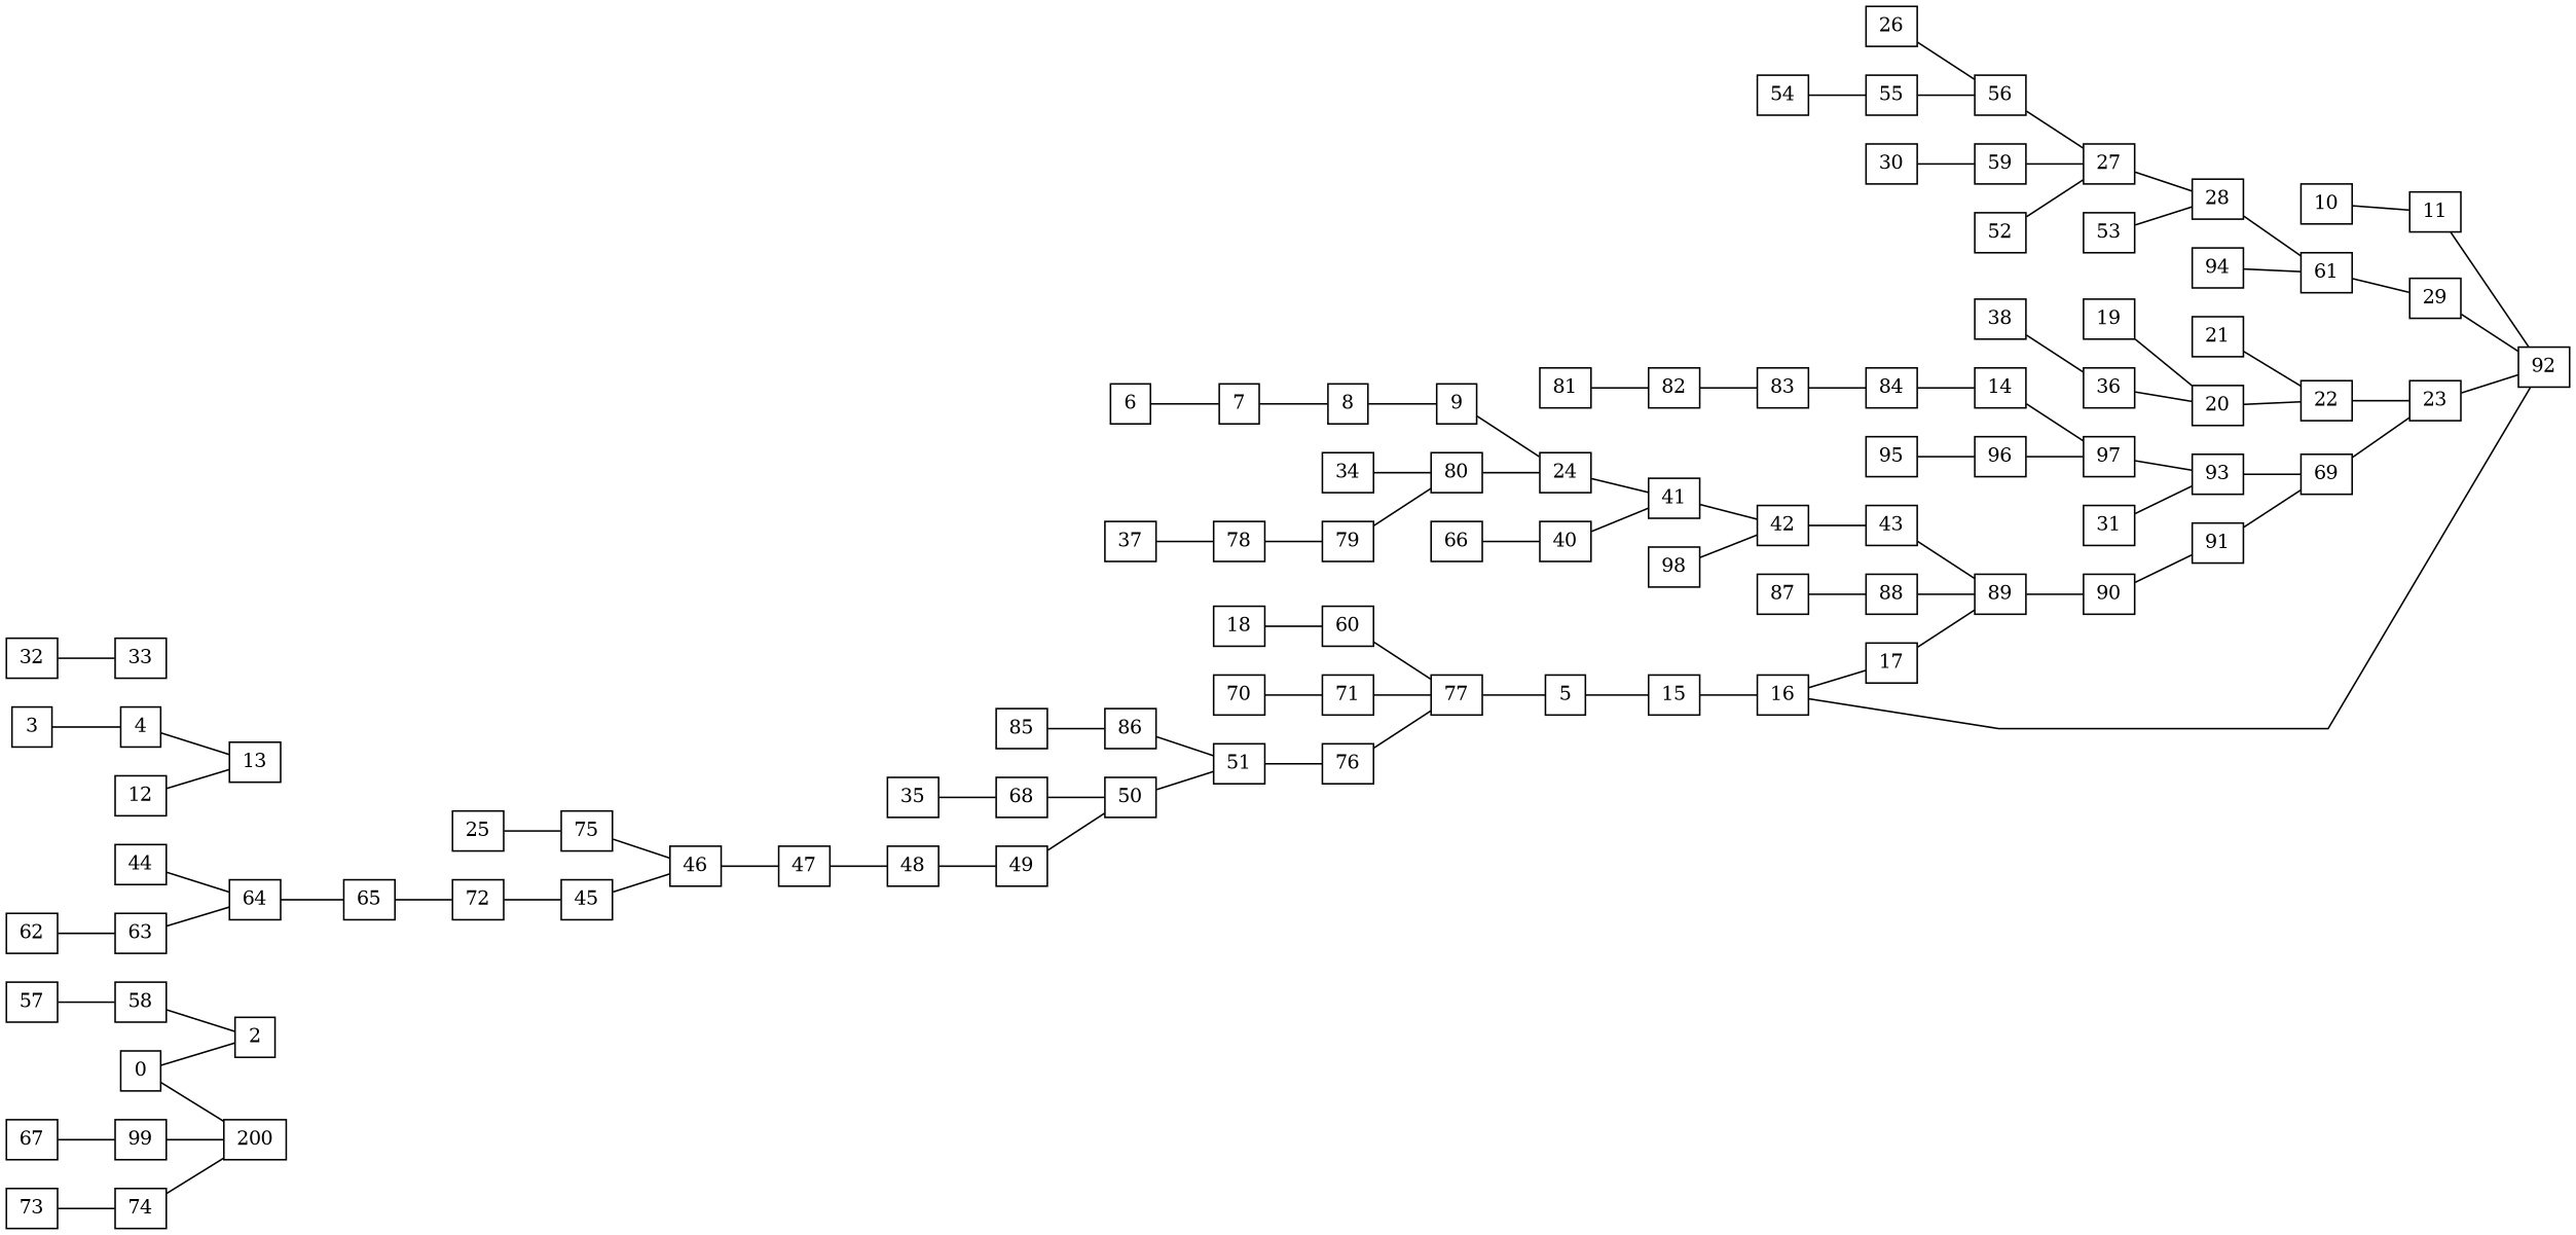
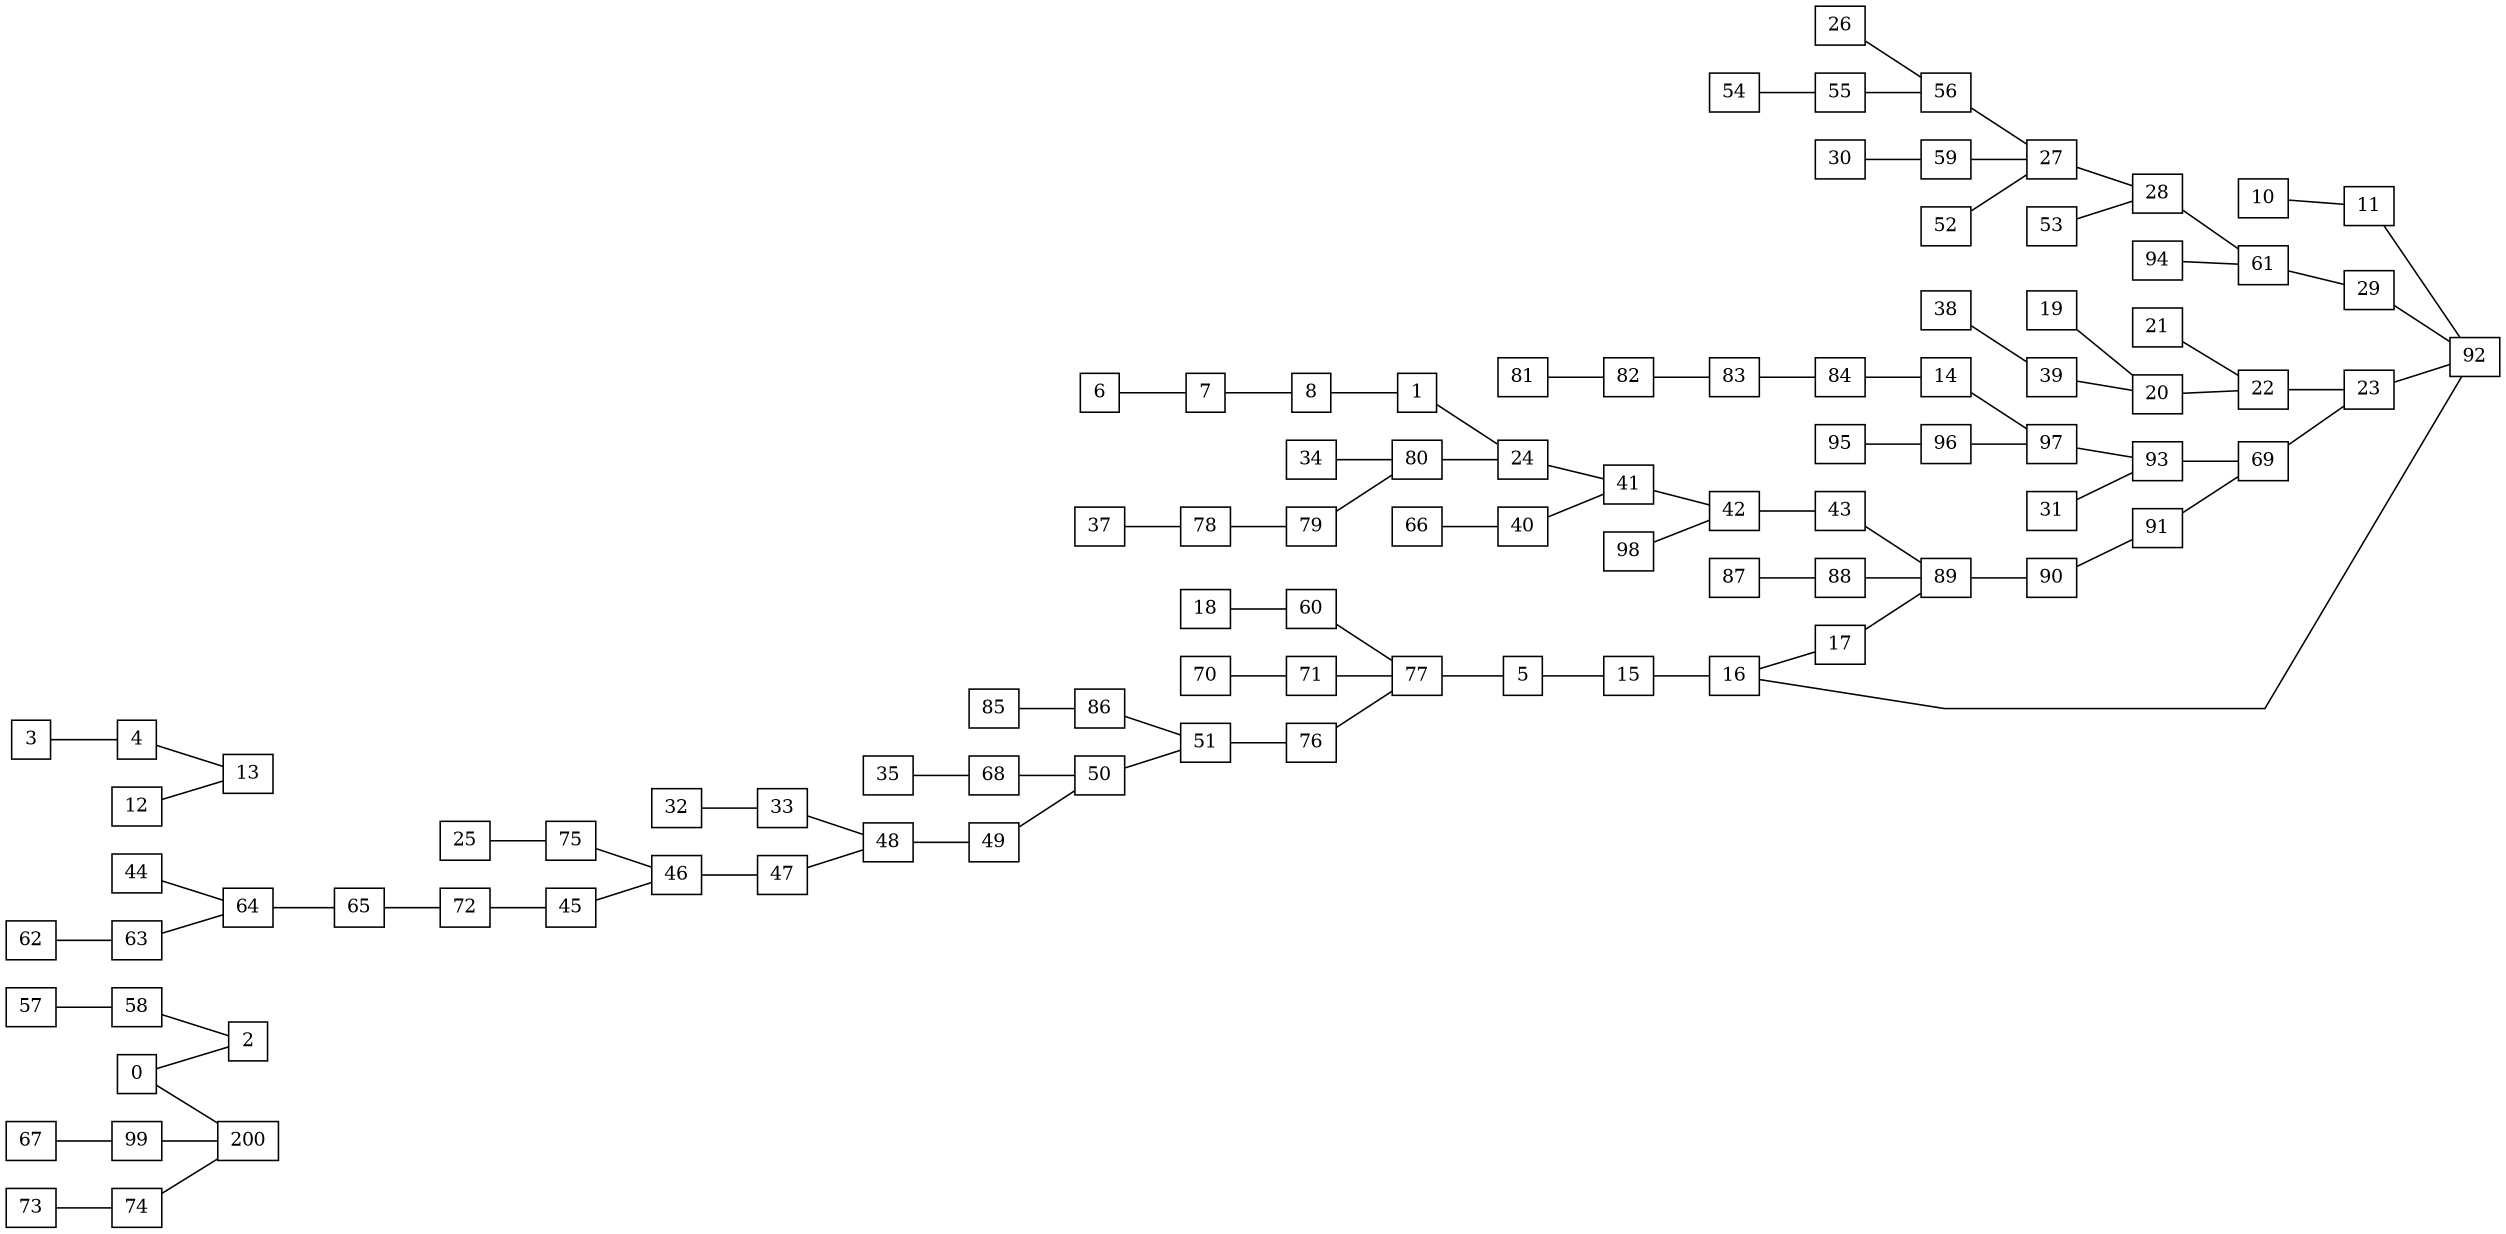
  graph {
    rankdir=LR
    splines=polyline
    node [fontsize=12 shape=box]
    n1 [height=0.35 label=0 width=0.35]
    n2 [height=0.35 label=2 width=0.35]
    n3 [height=0.35 label=200 width=0.35]
    n4 [height=0.35 label=48 width=0.35]
    n5 [height=0.35 label=49 width=0.35]
    n6 [height=0.35 label=3 width=0.35]
    n7 [height=0.35 label=4 width=0.35]
    n8 [height=0.35 label=13 width=0.35]
    n9 [height=0.35 label=5 width=0.35]
    n10 [height=0.35 label=15 width=0.35]
    n11 [height=0.35 label=16 width=0.35]
    n12 [height=0.35 label=6 width=0.35]
    n13 [height=0.35 label=7 width=0.35]
    n14 [height=0.35 label=8 width=0.35]
-   n15 [height=0.35 label=9 width=0.35]
+   n15 [height=0.35 label=1 width=0.35]
    n16 [height=0.35 label=24 width=0.35]
    n17 [height=0.35 label=41 width=0.35]
    n18 [height=0.35 label=10 width=0.35]
    n19 [height=0.35 label=11 width=0.35]
    n20 [height=0.35 label=92 width=0.35]
    n21 [height=0.35 label=12 width=0.35]
    n22 [height=0.35 label=21 width=0.35]
    n23 [height=0.35 label=22 width=0.35]
    n24 [height=0.35 label=14 width=0.35]
    n25 [height=0.35 label=97 width=0.35]
    n26 [height=0.35 label=93 width=0.35]
    n27 [height=0.35 label=17 width=0.35]
    n28 [height=0.35 label=89 width=0.35]
    n29 [height=0.35 label=90 width=0.35]
    n30 [height=0.35 label=18 width=0.35]
    n31 [height=0.35 label=60 width=0.35]
    n32 [height=0.35 label=77 width=0.35]
    n33 [height=0.35 label=19 width=0.35]
    n34 [height=0.35 label=20 width=0.35]
    n35 [height=0.35 label=23 width=0.35]
    n36 [height=0.35 label=42 width=0.35]
    n37 [height=0.35 label=25 width=0.35]
    n38 [height=0.35 label=75 width=0.35]
    n39 [height=0.35 label=46 width=0.35]
    n40 [height=0.35 label=26 width=0.35]
    n41 [height=0.35 label=56 width=0.35]
    n42 [height=0.35 label=27 width=0.35]
    n43 [height=0.35 label=28 width=0.35]
    n44 [height=0.35 label=61 width=0.35]
    n45 [height=0.35 label=29 width=0.35]
    n46 [height=0.35 label=30 width=0.35]
    n47 [height=0.35 label=59 width=0.35]
    n48 [height=0.35 label=31 width=0.35]
    n49 [height=0.35 label=69 width=0.35]
    n50 [height=0.35 label=32 width=0.35]
    n51 [height=0.35 label=33 width=0.35]
    n52 [height=0.35 label=34 width=0.35]
    n53 [height=0.35 label=80 width=0.35]
    n54 [height=0.35 label=35 width=0.35]
    n55 [height=0.35 label=68 width=0.35]
    n56 [height=0.35 label=50 width=0.35]
    n57 [height=0.35 label=52 width=0.35]
    n58 [height=0.35 label=37 width=0.35]
    n59 [height=0.35 label=78 width=0.35]
    n60 [height=0.35 label=79 width=0.35]
    n61 [height=0.35 label=38 width=0.35]
-   n62 [height=0.35 label=36 width=0.35]
+   n62 [height=0.35 label=39 width=0.35]
    n63 [height=0.35 label=40 width=0.35]
    n64 [height=0.35 label=43 width=0.35]
    n65 [height=0.35 label=44 width=0.35]
    n66 [height=0.35 label=64 width=0.35]
    n67 [height=0.35 label=65 width=0.35]
    n68 [height=0.35 label=45 width=0.35]
    n69 [height=0.35 label=47 width=0.35]
    n70 [height=0.35 label=51 width=0.35]
    n71 [height=0.35 label=76 width=0.35]
    n72 [height=0.35 label=53 width=0.35]
    n73 [height=0.35 label=54 width=0.35]
    n74 [height=0.35 label=55 width=0.35]
    n75 [height=0.35 label=57 width=0.35]
    n76 [height=0.35 label=58 width=0.35]
    n77 [height=0.35 label=62 width=0.35]
    n78 [height=0.35 label=63 width=0.35]
    n79 [height=0.35 label=72 width=0.35]
    n80 [height=0.35 label=66 width=0.35]
    n81 [height=0.35 label=67 width=0.35]
    n82 [height=0.35 label=99 width=0.35]
    n83 [height=0.35 label=70 width=0.35]
    n84 [height=0.35 label=71 width=0.35]
    n85 [height=0.35 label=73 width=0.35]
    n86 [height=0.35 label=74 width=0.35]
    n87 [height=0.35 label=81 width=0.35]
    n88 [height=0.35 label=82 width=0.35]
    n89 [height=0.35 label=83 width=0.35]
    n90 [height=0.35 label=84 width=0.35]
    n91 [height=0.35 label=85 width=0.35]
    n92 [height=0.35 label=86 width=0.35]
    n93 [height=0.35 label=87 width=0.35]
    n94 [height=0.35 label=88 width=0.35]
    n95 [height=0.35 label=91 width=0.35]
    n96 [height=0.35 label=94 width=0.35]
    n97 [height=0.35 label=95 width=0.35]
    n98 [height=0.35 label=96 width=0.35]
    n99 [height=0.35 label=98 width=0.35]
    n1 -- n2
    n1 -- n3
    n4 -- n5
    n5 -- n56
    n6 -- n7
    n7 -- n8
    n9 -- n10
    n10 -- n11
    n11 -- n27
    n12 -- n13
    n13 -- n14
    n14 -- n15
    n15 -- n16
    n16 -- n17
    n17 -- n36
    n18 -- n19
    n19 -- n20
    n20 -- n11
    n21 -- n8
    n22 -- n23
    n23 -- n35
    n24 -- n25
    n25 -- n26
    n26 -- n49
    n27 -- n28
    n28 -- n29
    n29 -- n95
    n30 -- n31
    n31 -- n32
    n32 -- n9
    n33 -- n34
    n34 -- n23
    n35 -- n20
    n36 -- n64
    n37 -- n38
    n38 -- n39
    n39 -- n69
    n40 -- n41
    n41 -- n42
    n42 -- n43
    n43 -- n44
    n44 -- n45
    n45 -- n20
    n46 -- n47
    n47 -- n42
    n48 -- n26
    n49 -- n35
    n50 -- n51
+   n51 -- n4
    n52 -- n53
    n53 -- n16
    n54 -- n55
    n55 -- n56
    n56 -- n70
    n57 -- n42
    n58 -- n59
    n59 -- n60
    n60 -- n53
    n61 -- n62
    n62 -- n34
    n63 -- n17
    n64 -- n28
    n65 -- n66
    n66 -- n67
    n67 -- n79
    n68 -- n39
    n69 -- n4
    n70 -- n71
    n71 -- n32
    n72 -- n43
    n73 -- n74
    n74 -- n41
    n75 -- n76
    n76 -- n2
    n77 -- n78
    n78 -- n66
    n79 -- n68
    n80 -- n63
    n81 -- n82
    n82 -- n3
    n83 -- n84
    n84 -- n32
    n85 -- n86
    n86 -- n3
    n87 -- n88
    n88 -- n89
    n89 -- n90
    n90 -- n24
    n91 -- n92
    n92 -- n70
    n93 -- n94
    n94 -- n28
    n95 -- n49
    n96 -- n44
    n97 -- n98
    n98 -- n25
    n99 -- n36
  }
